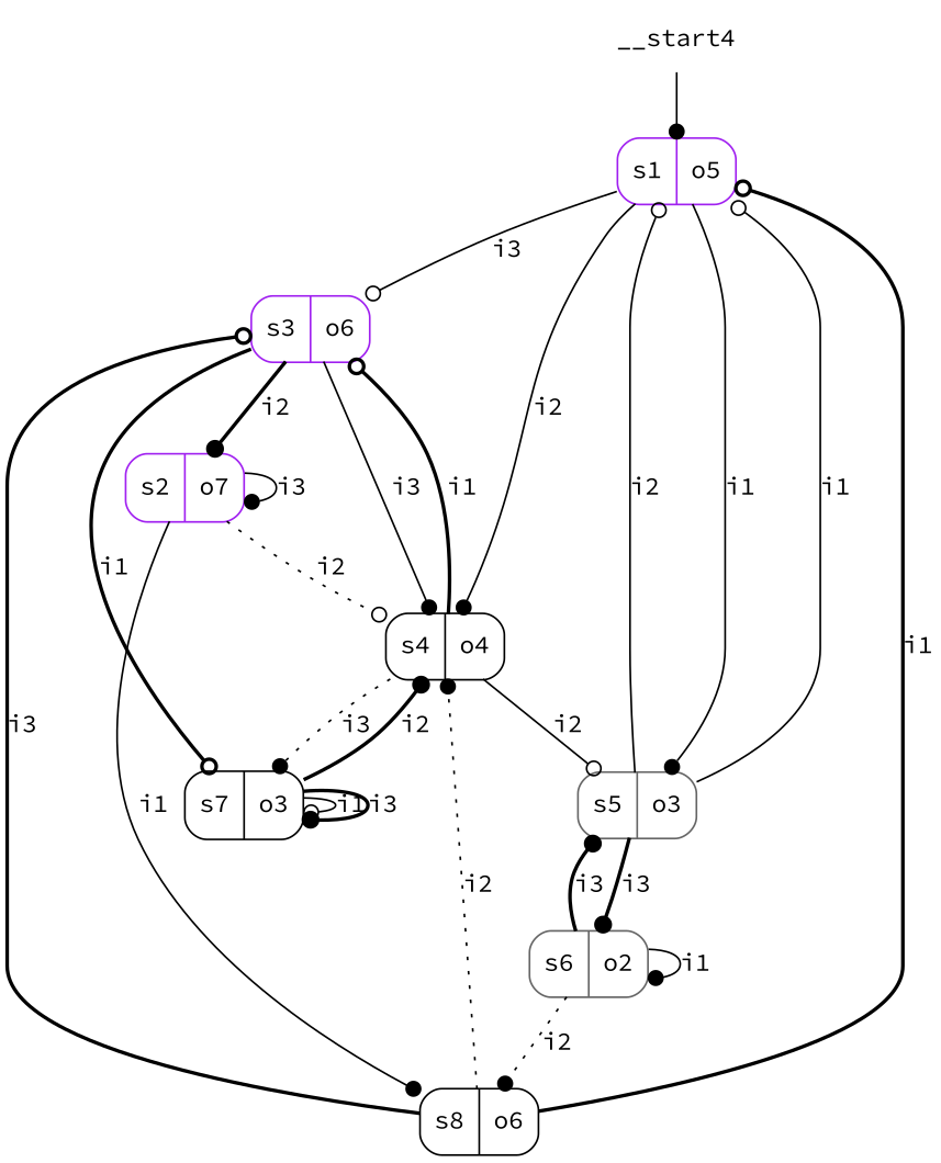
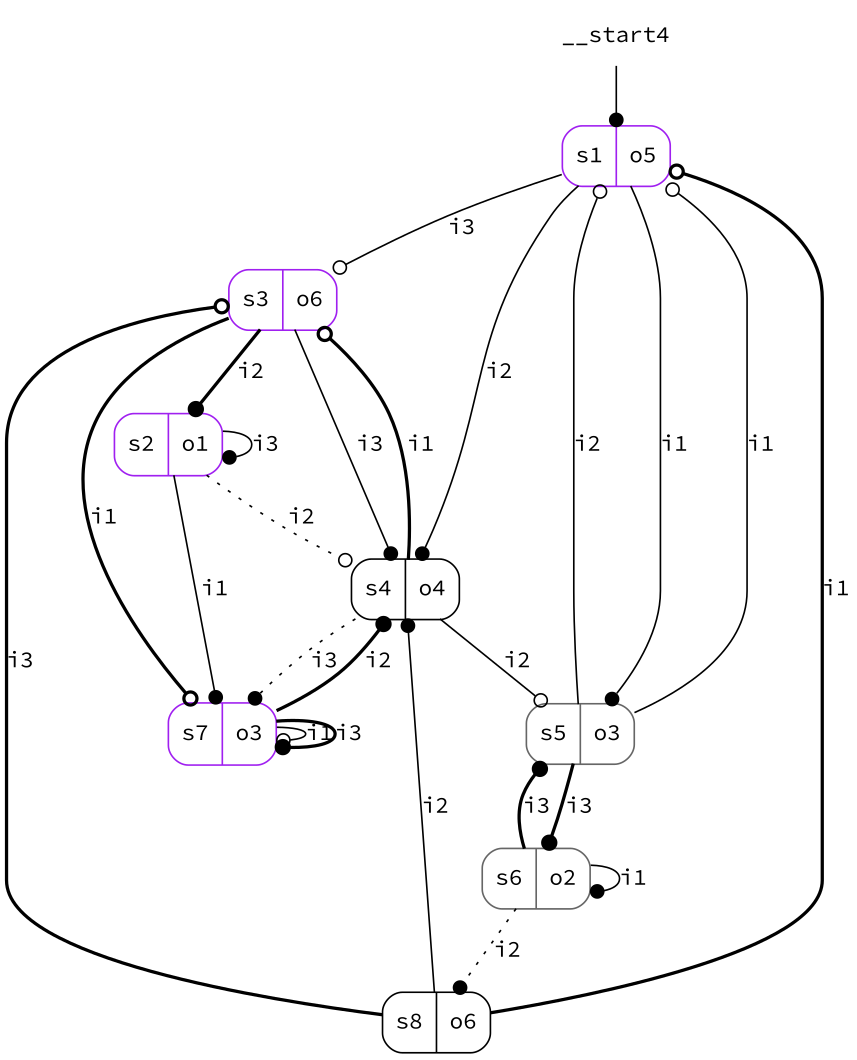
  digraph {
    fontname="Source Code Pro"
    node [color=purple fontname="Source Code Pro" shape=record style=rounded]
    edge [arrowhead=dot fontname="Source Code Pro" style=solid]
    n1 [label="s1|o5"]
    n2 [label="s3|o6"]
    n3 [color=black label="s4|o4"]
    n4 [color=gray40 label="s5|o3"]
-   n5 [label="s2|o7"]
-   n6 [color=black label="s7|o3"]
+   n5 [label="s2|o1"]
+   n6 [label="s7|o3"]
    n7 [color=gray40 label="s6|o2"]
    n8 [color=black label="s8|o6"]
    n9 [color=gray40 label=__start4 shape=none style=""]
    n1 -> n2 [arrowhead=odot label=i3]
    n1 -> n3 [label=i2]
    n1 -> n4 [label=i1]
    n2 -> n3 [label=i3]
    n2 -> n5 [label=i2 style=bold]
    n2 -> n6 [arrowhead=odot label=i1 style=bold]
    n3 -> n2 [arrowhead=odot label=i1 style=bold]
    n3 -> n4 [arrowhead=odot label=i2]
    n3 -> n6 [label=i3 style=dotted]
    n4 -> n1 [arrowhead=odot label=i1]
    n4 -> n1 [arrowhead=odot label=i2]
    n4 -> n7 [label=i3 style=bold]
    n5 -> n3 [arrowhead=odot label=i2 style=dotted]
    n5 -> n5 [label=i3]
-   n5 -> n8 [label=i1]
+   n5 -> n6 [label=i1]
    n6 -> n3 [label=i2 style=bold]
    n6 -> n6 [arrowhead=odot label=i1]
    n6 -> n6 [label=i3 style=bold]
    n7 -> n4 [label=i3 style=bold]
    n7 -> n7 [label=i1]
    n7 -> n8 [label=i2 style=dotted]
    n8 -> n1 [arrowhead=odot label=i1 style=bold]
    n8 -> n2 [arrowhead=odot label=i3 style=bold]
-   n8 -> n3 [label=i2 style=dotted]
+   n8 -> n3 [label=i2]
    n9 -> n1
  }
